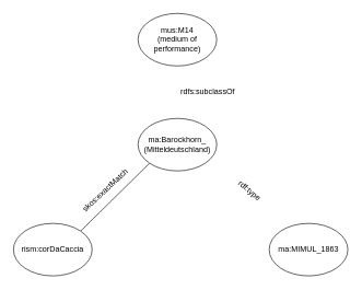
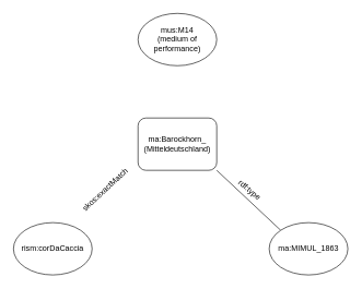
  <mxCell id="0" />
  <mxCell id="1" parent="0" />
- <mxCell id="2" style="edgeStyle=none;rounded=0;orthogonalLoop=1;jettySize=auto;html=1;exitX=1;exitY=0;exitDx=0;exitDy=0;entryX=0;entryY=1;entryDx=0;entryDy=0;endArrow=none;endFill=0;" parent="1" source="3" target="5" edge="1"><mxGeometry relative="1" as="geometry" /></mxCell>
  <mxCell id="3" value="rism:corDaCaccia" style="ellipse;whiteSpace=wrap;html=1;strokeWidth=1;" parent="1" vertex="1"><mxGeometry x="20" y="340" width="120" height="80" as="geometry" /></mxCell>
- <mxCell id="5" value="ma:Barockhorn_&lt;br&gt;(Mitteldeutschland)" style="ellipse;whiteSpace=wrap;html=1;strokeWidth=1;" parent="1" vertex="1"><mxGeometry x="210" y="180" width="120" height="80" as="geometry" /></mxCell>
+ <mxCell id="4" style="edgeStyle=none;rounded=0;orthogonalLoop=1;jettySize=auto;html=1;exitX=1;exitY=1;exitDx=0;exitDy=0;entryX=0;entryY=0;entryDx=0;entryDy=0;endArrow=none;endFill=0;" parent="1" source="5" target="9" edge="1"><mxGeometry relative="1" as="geometry" /></mxCell>
+ <mxCell id="5" value="ma:Barockhorn_&lt;br&gt;(Mitteldeutschland)" style="whiteSpace=wrap;html=1;strokeWidth=1;rounded=1;" parent="1" vertex="1"><mxGeometry x="210" y="180" width="120" height="80" as="geometry" /></mxCell>
  <mxCell id="6" value="mus:M14&lt;br&gt;(medium of performance)" style="ellipse;whiteSpace=wrap;html=1;strokeWidth=1;" vertex="1" parent="1"><mxGeometry x="210" y="20" width="120" height="80" as="geometry" /></mxCell>
  <mxCell id="7" value="skos:exactMatch" style="text;html=1;align=center;verticalAlign=middle;resizable=0;points=[];autosize=1;rotation=317;" parent="1" vertex="1"><mxGeometry x="110" y="280" width="100" height="20" as="geometry" /></mxCell>
  <mxCell id="8" value="rdf:type" style="text;html=1;align=center;verticalAlign=middle;resizable=0;points=[];autosize=1;rotation=40;" parent="1" vertex="1"><mxGeometry x="350" y="280" width="60" height="20" as="geometry" /></mxCell>
  <mxCell id="9" value="ma:MIMUL_1863" style="ellipse;whiteSpace=wrap;html=1;strokeWidth=1;" parent="1" vertex="1"><mxGeometry x="410" y="340" width="120" height="80" as="geometry" /></mxCell>
- <mxCell id="10" value="rdfs:subclassOf" style="text;html=1;align=center;verticalAlign=middle;resizable=0;points=[];autosize=1;" vertex="1" parent="1"><mxGeometry x="266" y="130" width="100" height="20" as="geometry" /></mxCell>
